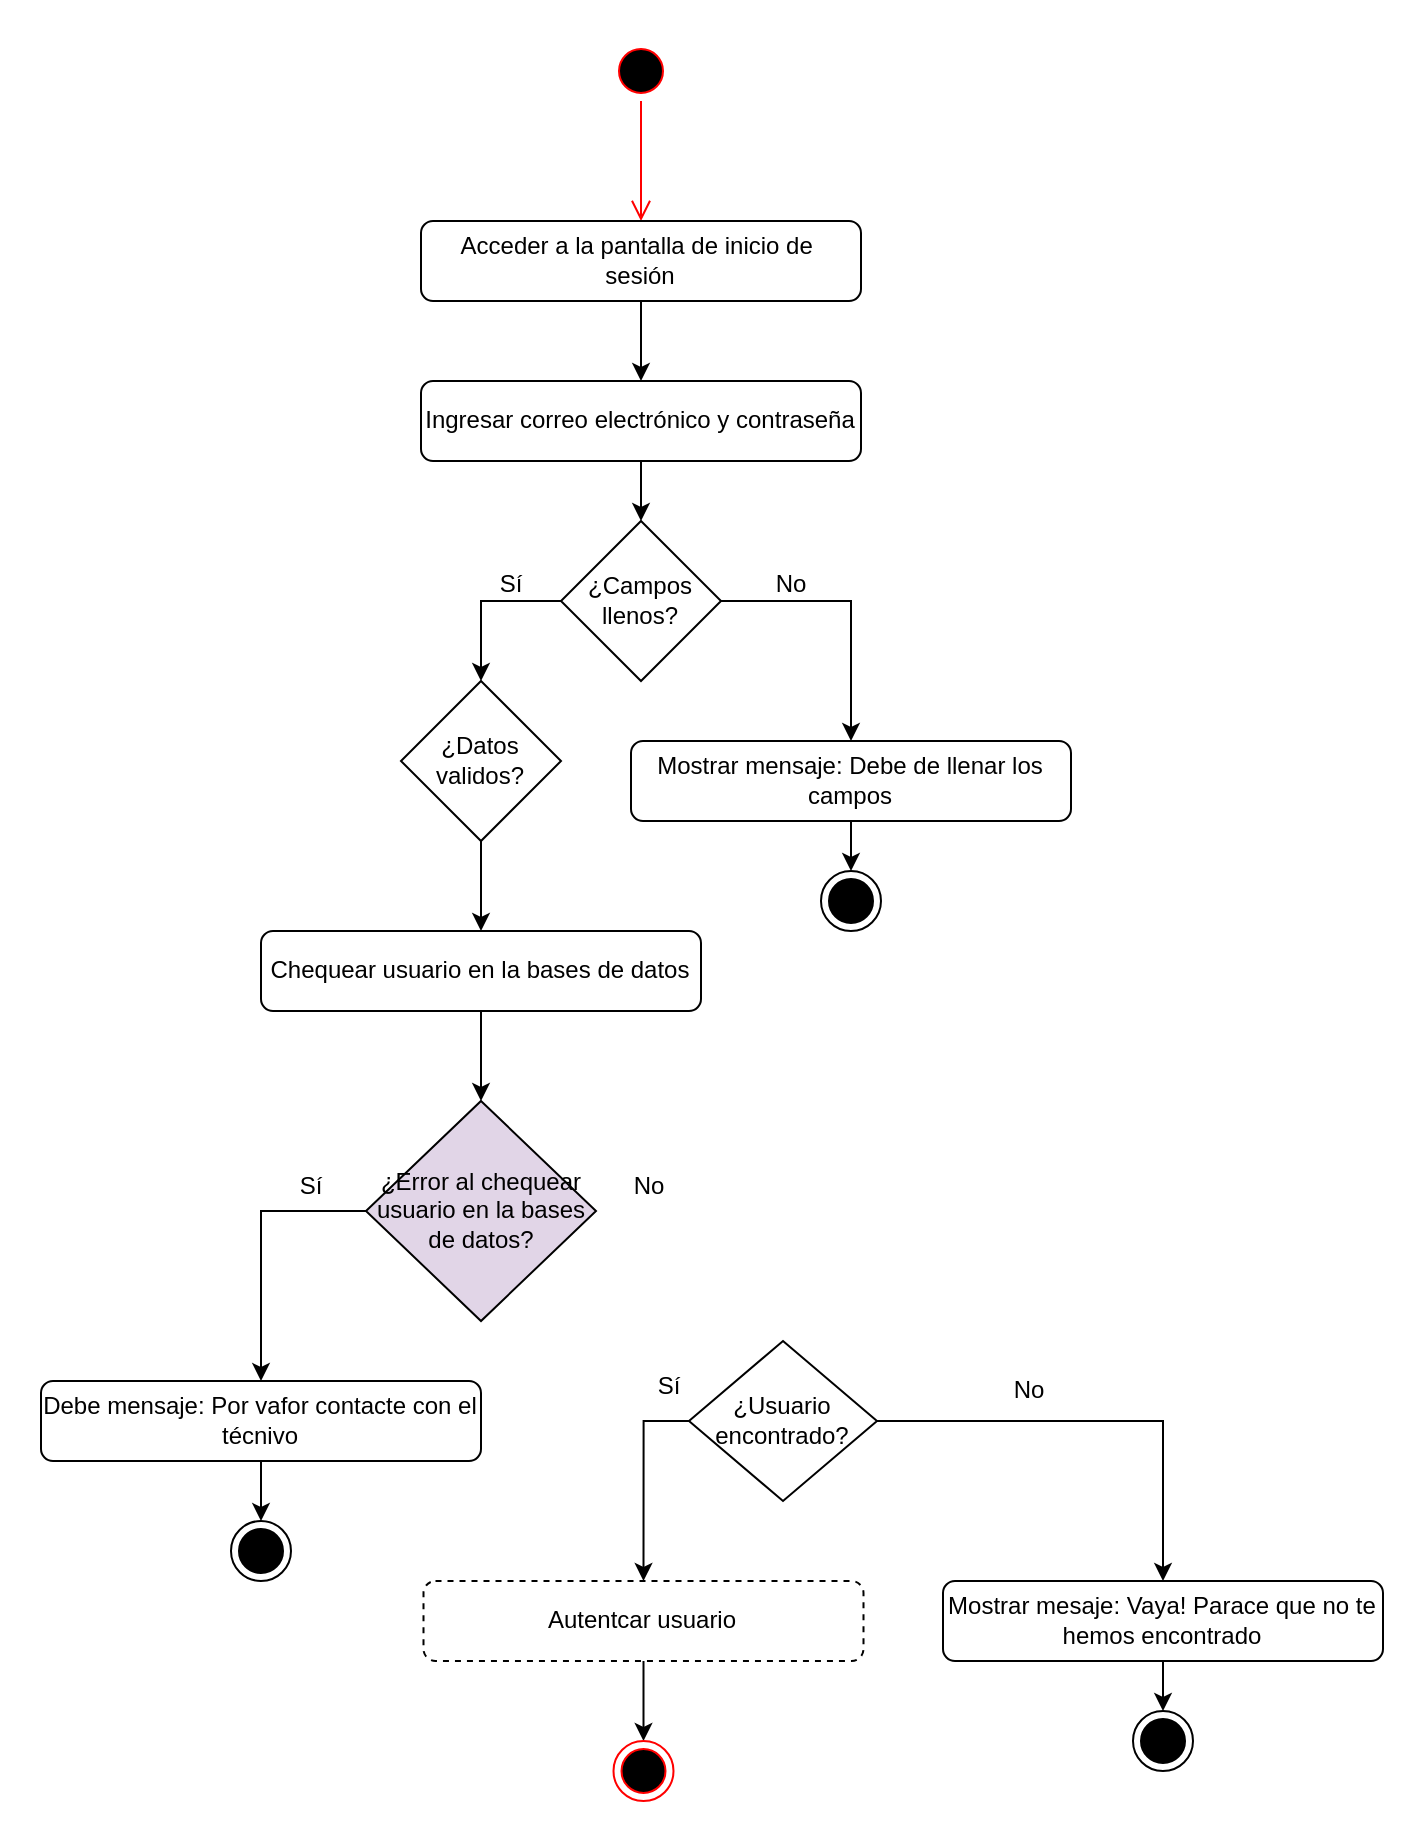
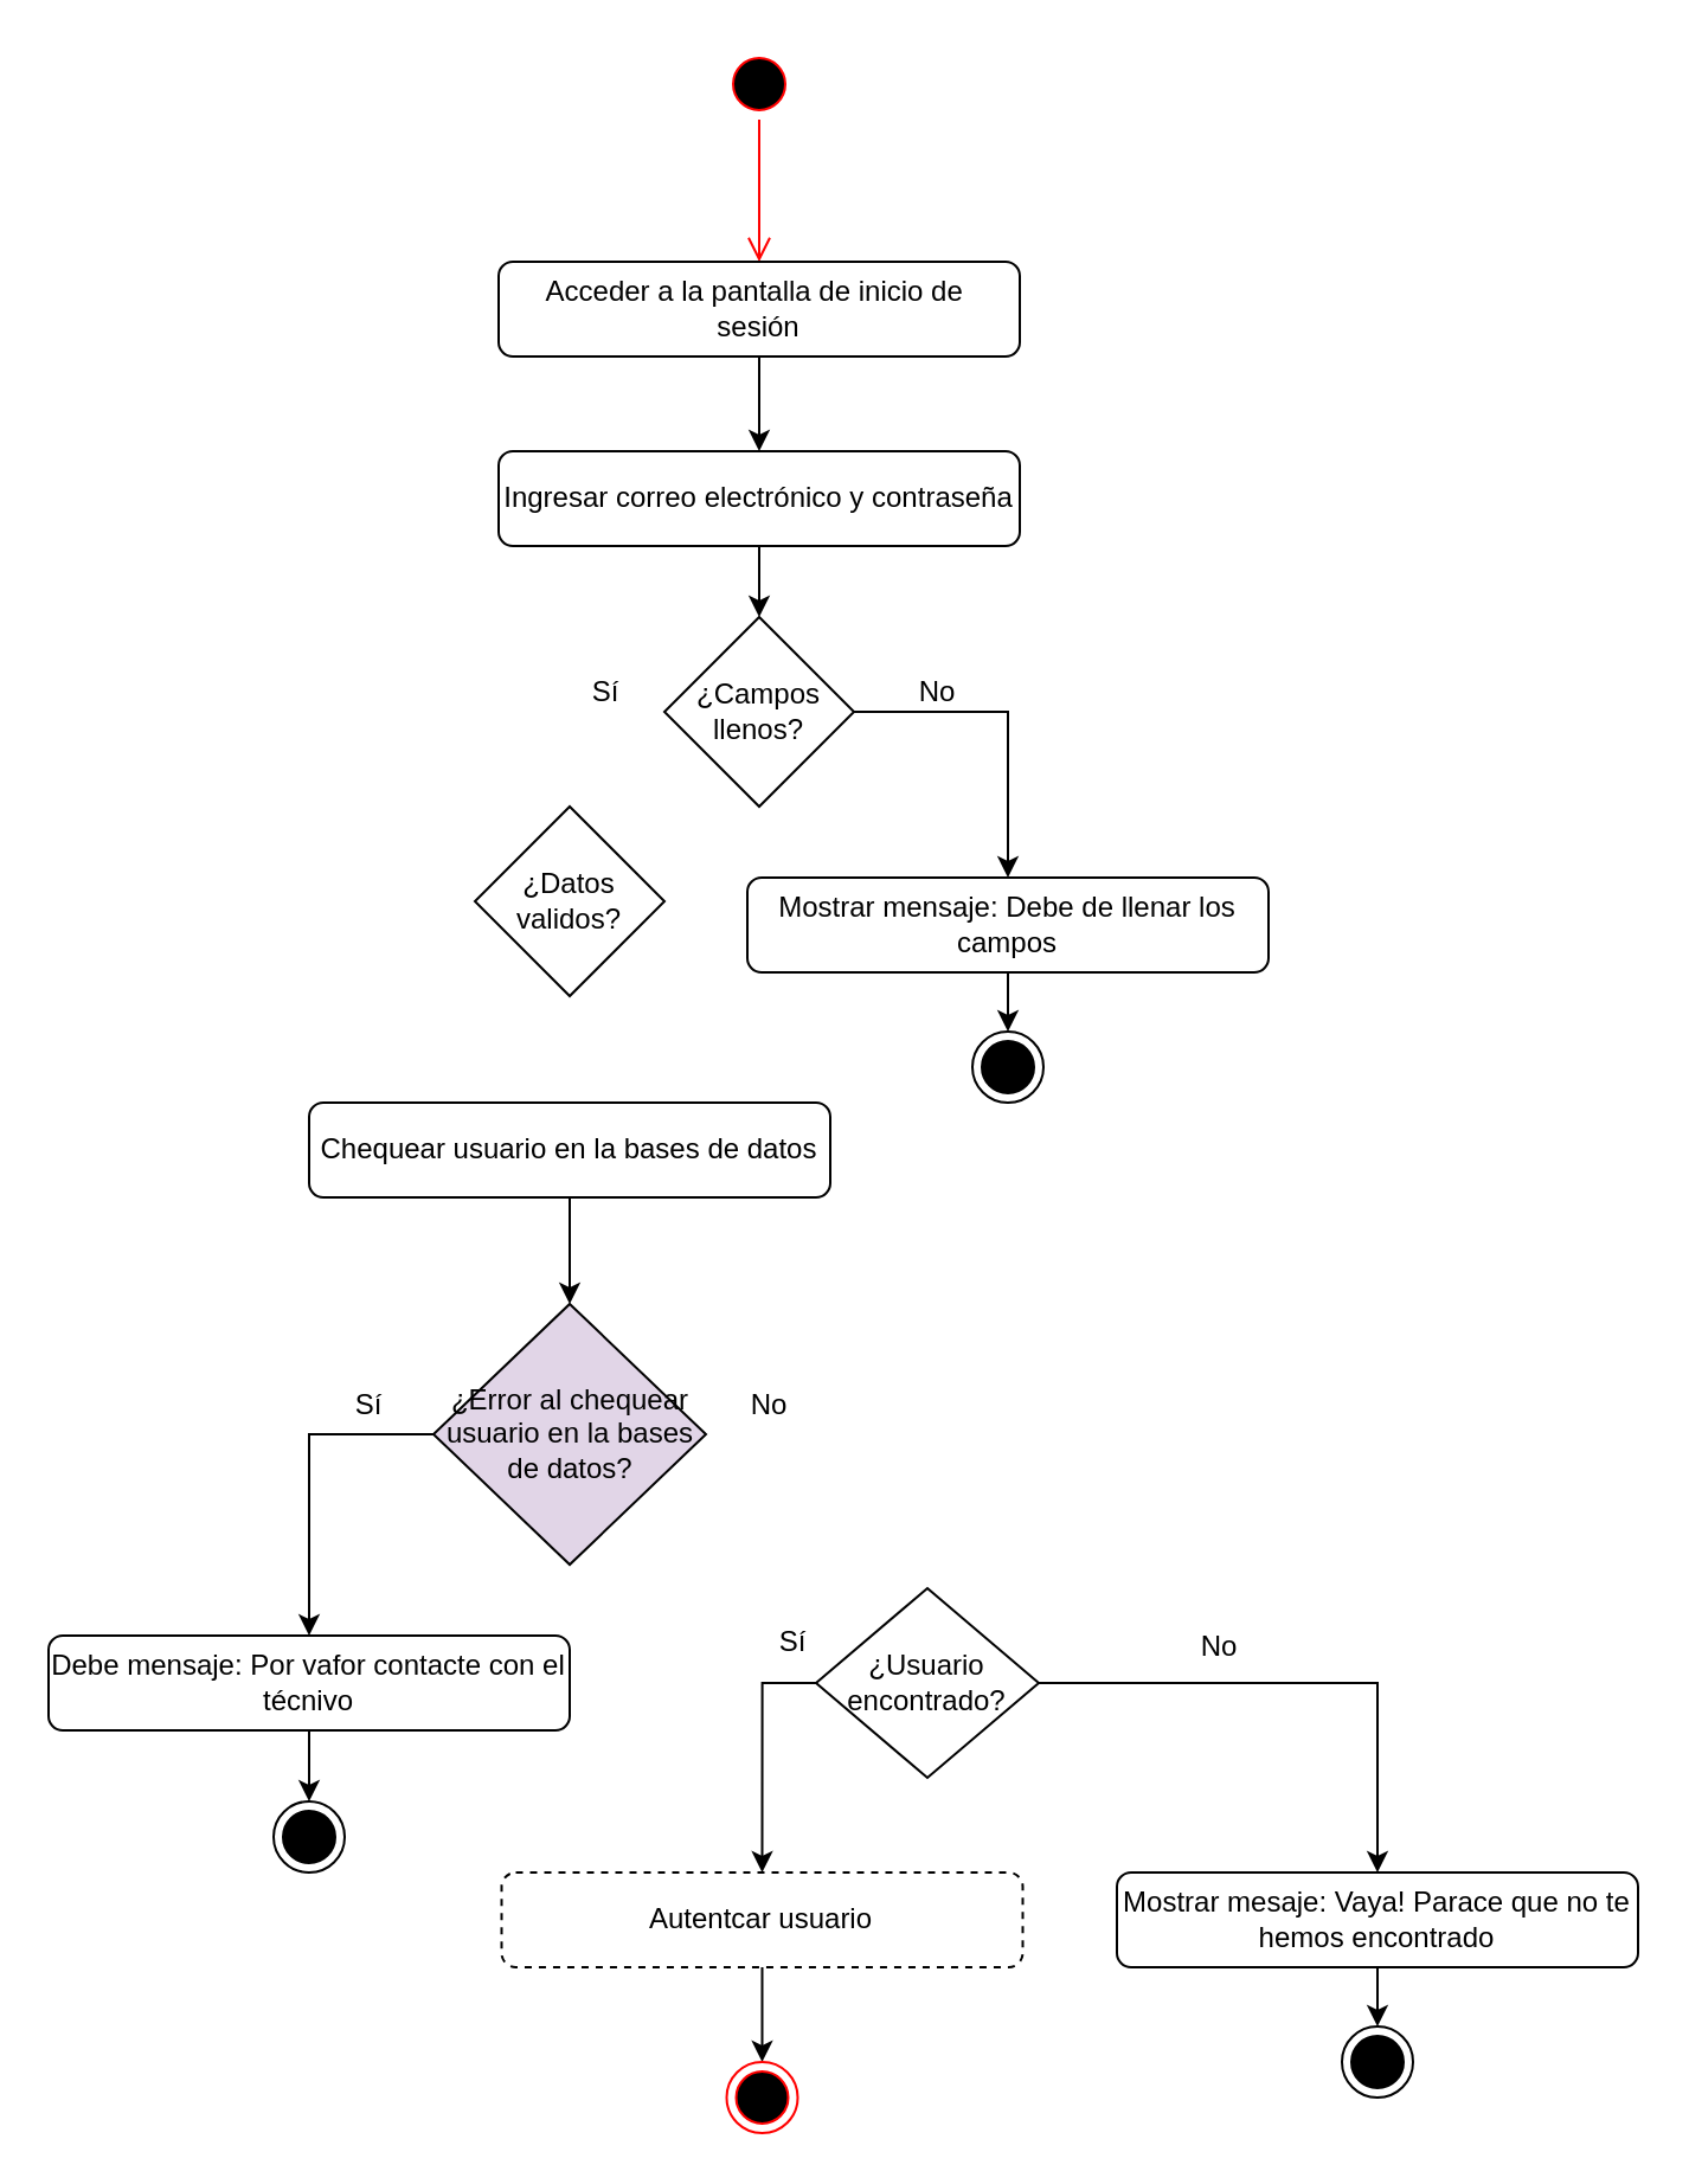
  <mxCell id="0" />
  <mxCell id="1" parent="0" />
  <mxCell id="2" value="" style="ellipse;html=1;shape=startState;fillColor=#000000;strokeColor=#ff0000;" vertex="1" parent="1"><mxGeometry x="305" y="20" width="30" height="30" as="geometry" /></mxCell>
  <mxCell id="3" value="" style="edgeStyle=orthogonalEdgeStyle;html=1;verticalAlign=bottom;endArrow=open;endSize=8;strokeColor=#ff0000;rounded=0;" edge="1" source="2" parent="1"><mxGeometry relative="1" as="geometry"><mxPoint x="320" y="110" as="targetPoint" /></mxGeometry></mxCell>
  <mxCell id="4" style="edgeStyle=orthogonalEdgeStyle;rounded=0;orthogonalLoop=1;jettySize=auto;html=1;" edge="1" parent="1" source="5" target="7"><mxGeometry relative="1" as="geometry" /></mxCell>
  <mxCell id="5" value="Acceder a la pantalla de inicio de&amp;nbsp;&lt;div&gt;sesión&lt;/div&gt;" style="rounded=1;whiteSpace=wrap;html=1;" vertex="1" parent="1"><mxGeometry x="210" y="110" width="220" height="40" as="geometry" /></mxCell>
  <mxCell id="6" style="edgeStyle=orthogonalEdgeStyle;rounded=0;orthogonalLoop=1;jettySize=auto;html=1;entryX=0.5;entryY=0;entryDx=0;entryDy=0;" edge="1" parent="1" source="7" target="10"><mxGeometry relative="1" as="geometry" /></mxCell>
  <mxCell id="7" value="Ingresar correo electrónico y contraseña" style="rounded=1;whiteSpace=wrap;html=1;" vertex="1" parent="1"><mxGeometry x="210" y="190" width="220" height="40" as="geometry" /></mxCell>
- <mxCell id="8" style="edgeStyle=orthogonalEdgeStyle;rounded=0;orthogonalLoop=1;jettySize=auto;html=1;entryX=0.5;entryY=0;entryDx=0;entryDy=0;exitX=0;exitY=0.5;exitDx=0;exitDy=0;" edge="1" parent="1" source="10" target="14"><mxGeometry relative="1" as="geometry" /></mxCell>
  <mxCell id="9" style="edgeStyle=orthogonalEdgeStyle;rounded=0;orthogonalLoop=1;jettySize=auto;html=1;entryX=0.5;entryY=0;entryDx=0;entryDy=0;exitX=1;exitY=0.5;exitDx=0;exitDy=0;" edge="1" parent="1" source="10" target="12"><mxGeometry relative="1" as="geometry" /></mxCell>
  <mxCell id="10" value="¿Campos llenos?" style="rhombus;whiteSpace=wrap;html=1;" vertex="1" parent="1"><mxGeometry x="280" y="260" width="80" height="80" as="geometry" /></mxCell>
  <mxCell id="11" style="edgeStyle=orthogonalEdgeStyle;rounded=0;orthogonalLoop=1;jettySize=auto;html=1;entryX=0.5;entryY=0;entryDx=0;entryDy=0;" edge="1" parent="1" source="12" target="27"><mxGeometry relative="1" as="geometry" /></mxCell>
  <mxCell id="12" value="Mostrar mensaje: Debe de llenar los campos" style="rounded=1;whiteSpace=wrap;html=1;" vertex="1" parent="1"><mxGeometry x="315" y="370" width="220" height="40" as="geometry" /></mxCell>
- <mxCell id="13" style="edgeStyle=orthogonalEdgeStyle;rounded=0;orthogonalLoop=1;jettySize=auto;html=1;entryX=0.5;entryY=0;entryDx=0;entryDy=0;" edge="1" parent="1" source="14" target="18"><mxGeometry relative="1" as="geometry" /></mxCell>
  <mxCell id="14" value="¿Datos validos?" style="rhombus;whiteSpace=wrap;html=1;" vertex="1" parent="1"><mxGeometry x="200" y="340" width="80" height="80" as="geometry" /></mxCell>
  <mxCell id="15" value="Sí" style="text;html=1;align=center;verticalAlign=middle;resizable=0;points=[];autosize=1;strokeColor=none;fillColor=none;" vertex="1" parent="1"><mxGeometry x="240" y="277" width="30" height="30" as="geometry" /></mxCell>
  <mxCell id="16" value="No" style="text;html=1;align=center;verticalAlign=middle;resizable=0;points=[];autosize=1;strokeColor=none;fillColor=none;" vertex="1" parent="1"><mxGeometry x="375" y="277" width="40" height="30" as="geometry" /></mxCell>
  <mxCell id="17" style="edgeStyle=orthogonalEdgeStyle;rounded=0;orthogonalLoop=1;jettySize=auto;html=1;" edge="1" parent="1" source="18" target="20"><mxGeometry relative="1" as="geometry" /></mxCell>
  <mxCell id="18" value="Chequear usuario en la bases de datos" style="rounded=1;whiteSpace=wrap;html=1;" vertex="1" parent="1"><mxGeometry x="130" y="465" width="220" height="40" as="geometry" /></mxCell>
  <mxCell id="19" style="edgeStyle=orthogonalEdgeStyle;rounded=0;orthogonalLoop=1;jettySize=auto;html=1;entryX=0.5;entryY=0;entryDx=0;entryDy=0;exitX=0;exitY=0.5;exitDx=0;exitDy=0;" edge="1" parent="1" source="20" target="22"><mxGeometry relative="1" as="geometry" /></mxCell>
  <mxCell id="20" value="¿Error al chequear usuario en la bases de datos?" style="rhombus;whiteSpace=wrap;html=1;fillColor=#e1d5e7;" vertex="1" parent="1"><mxGeometry x="182.5" y="550" width="115" height="110" as="geometry" /></mxCell>
  <mxCell id="21" style="edgeStyle=orthogonalEdgeStyle;rounded=0;orthogonalLoop=1;jettySize=auto;html=1;entryX=0.5;entryY=0;entryDx=0;entryDy=0;" edge="1" parent="1" source="22" target="29"><mxGeometry relative="1" as="geometry" /></mxCell>
  <mxCell id="22" value="Debe mensaje: Por vafor contacte con el técnivo" style="rounded=1;whiteSpace=wrap;html=1;" vertex="1" parent="1"><mxGeometry x="20" y="690" width="220" height="40" as="geometry" /></mxCell>
  <mxCell id="23" style="edgeStyle=orthogonalEdgeStyle;rounded=0;orthogonalLoop=1;jettySize=auto;html=1;entryX=0.5;entryY=0;entryDx=0;entryDy=0;" edge="1" parent="1" source="24" target="26"><mxGeometry relative="1" as="geometry" /></mxCell>
  <mxCell id="24" value="Autentcar usuario" style="rounded=1;whiteSpace=wrap;html=1;dashed=1;" vertex="1" parent="1"><mxGeometry x="211.25" y="790" width="220" height="40" as="geometry" /></mxCell>
  <mxCell id="25" value="Sí" style="text;html=1;align=center;verticalAlign=middle;resizable=0;points=[];autosize=1;strokeColor=none;fillColor=none;" vertex="1" parent="1"><mxGeometry x="140" y="578" width="30" height="30" as="geometry" /></mxCell>
  <mxCell id="26" value="" style="ellipse;html=1;shape=endState;fillColor=#000000;strokeColor=#ff0000;" vertex="1" parent="1"><mxGeometry x="306.25" y="870" width="30" height="30" as="geometry" /></mxCell>
  <mxCell id="27" value="" style="ellipse;html=1;shape=endState;fillColor=#000000;strokeColor=default;" vertex="1" parent="1"><mxGeometry x="410" y="435" width="30" height="30" as="geometry" /></mxCell>
  <mxCell id="28" value="" style="shape=mxgraph.sysml.x;" vertex="1" parent="1"><mxGeometry x="418.75" y="442.5" width="12.5" height="15" as="geometry" /></mxCell>
  <mxCell id="29" value="" style="ellipse;html=1;shape=endState;fillColor=#000000;strokeColor=default;" vertex="1" parent="1"><mxGeometry x="115" y="760" width="30" height="30" as="geometry" /></mxCell>
  <mxCell id="30" value="" style="shape=mxgraph.sysml.x;" vertex="1" parent="1"><mxGeometry x="123.75" y="767.5" width="12.5" height="15" as="geometry" /></mxCell>
  <mxCell id="31" style="edgeStyle=orthogonalEdgeStyle;rounded=0;orthogonalLoop=1;jettySize=auto;html=1;entryX=0.5;entryY=0;entryDx=0;entryDy=0;exitX=0;exitY=0.5;exitDx=0;exitDy=0;" edge="1" parent="1" source="33" target="24"><mxGeometry relative="1" as="geometry" /></mxCell>
  <mxCell id="32" style="edgeStyle=orthogonalEdgeStyle;rounded=0;orthogonalLoop=1;jettySize=auto;html=1;" edge="1" parent="1" source="33" target="35"><mxGeometry relative="1" as="geometry" /></mxCell>
  <mxCell id="33" value="¿Usuario encontrado?" style="rhombus;whiteSpace=wrap;html=1;" vertex="1" parent="1"><mxGeometry x="344" y="670" width="94" height="80" as="geometry" /></mxCell>
  <mxCell id="34" value="No" style="text;html=1;align=center;verticalAlign=middle;resizable=0;points=[];autosize=1;strokeColor=none;fillColor=none;" vertex="1" parent="1"><mxGeometry x="304" y="578" width="40" height="30" as="geometry" /></mxCell>
  <mxCell id="35" value="Mostrar mesaje: Vaya! Parace que no te hemos encontrado" style="rounded=1;whiteSpace=wrap;html=1;" vertex="1" parent="1"><mxGeometry x="471" y="790" width="220" height="40" as="geometry" /></mxCell>
  <mxCell id="36" value="Sí" style="text;html=1;align=center;verticalAlign=middle;resizable=0;points=[];autosize=1;strokeColor=none;fillColor=none;" vertex="1" parent="1"><mxGeometry x="319" y="678" width="30" height="30" as="geometry" /></mxCell>
  <mxCell id="37" value="No" style="text;html=1;align=center;verticalAlign=middle;resizable=0;points=[];autosize=1;strokeColor=none;fillColor=none;" vertex="1" parent="1"><mxGeometry x="494" y="680" width="40" height="30" as="geometry" /></mxCell>
  <mxCell id="38" style="edgeStyle=orthogonalEdgeStyle;rounded=0;orthogonalLoop=1;jettySize=auto;html=1;entryX=0.5;entryY=0;entryDx=0;entryDy=0;" edge="1" parent="1" target="39"><mxGeometry relative="1" as="geometry"><mxPoint x="581" y="830" as="sourcePoint" /></mxGeometry></mxCell>
  <mxCell id="39" value="" style="ellipse;html=1;shape=endState;fillColor=#000000;strokeColor=default;" vertex="1" parent="1"><mxGeometry x="566" y="855" width="30" height="30" as="geometry" /></mxCell>
  <mxCell id="40" value="" style="shape=mxgraph.sysml.x;" vertex="1" parent="1"><mxGeometry x="574.75" y="862.5" width="12.5" height="15" as="geometry" /></mxCell>
